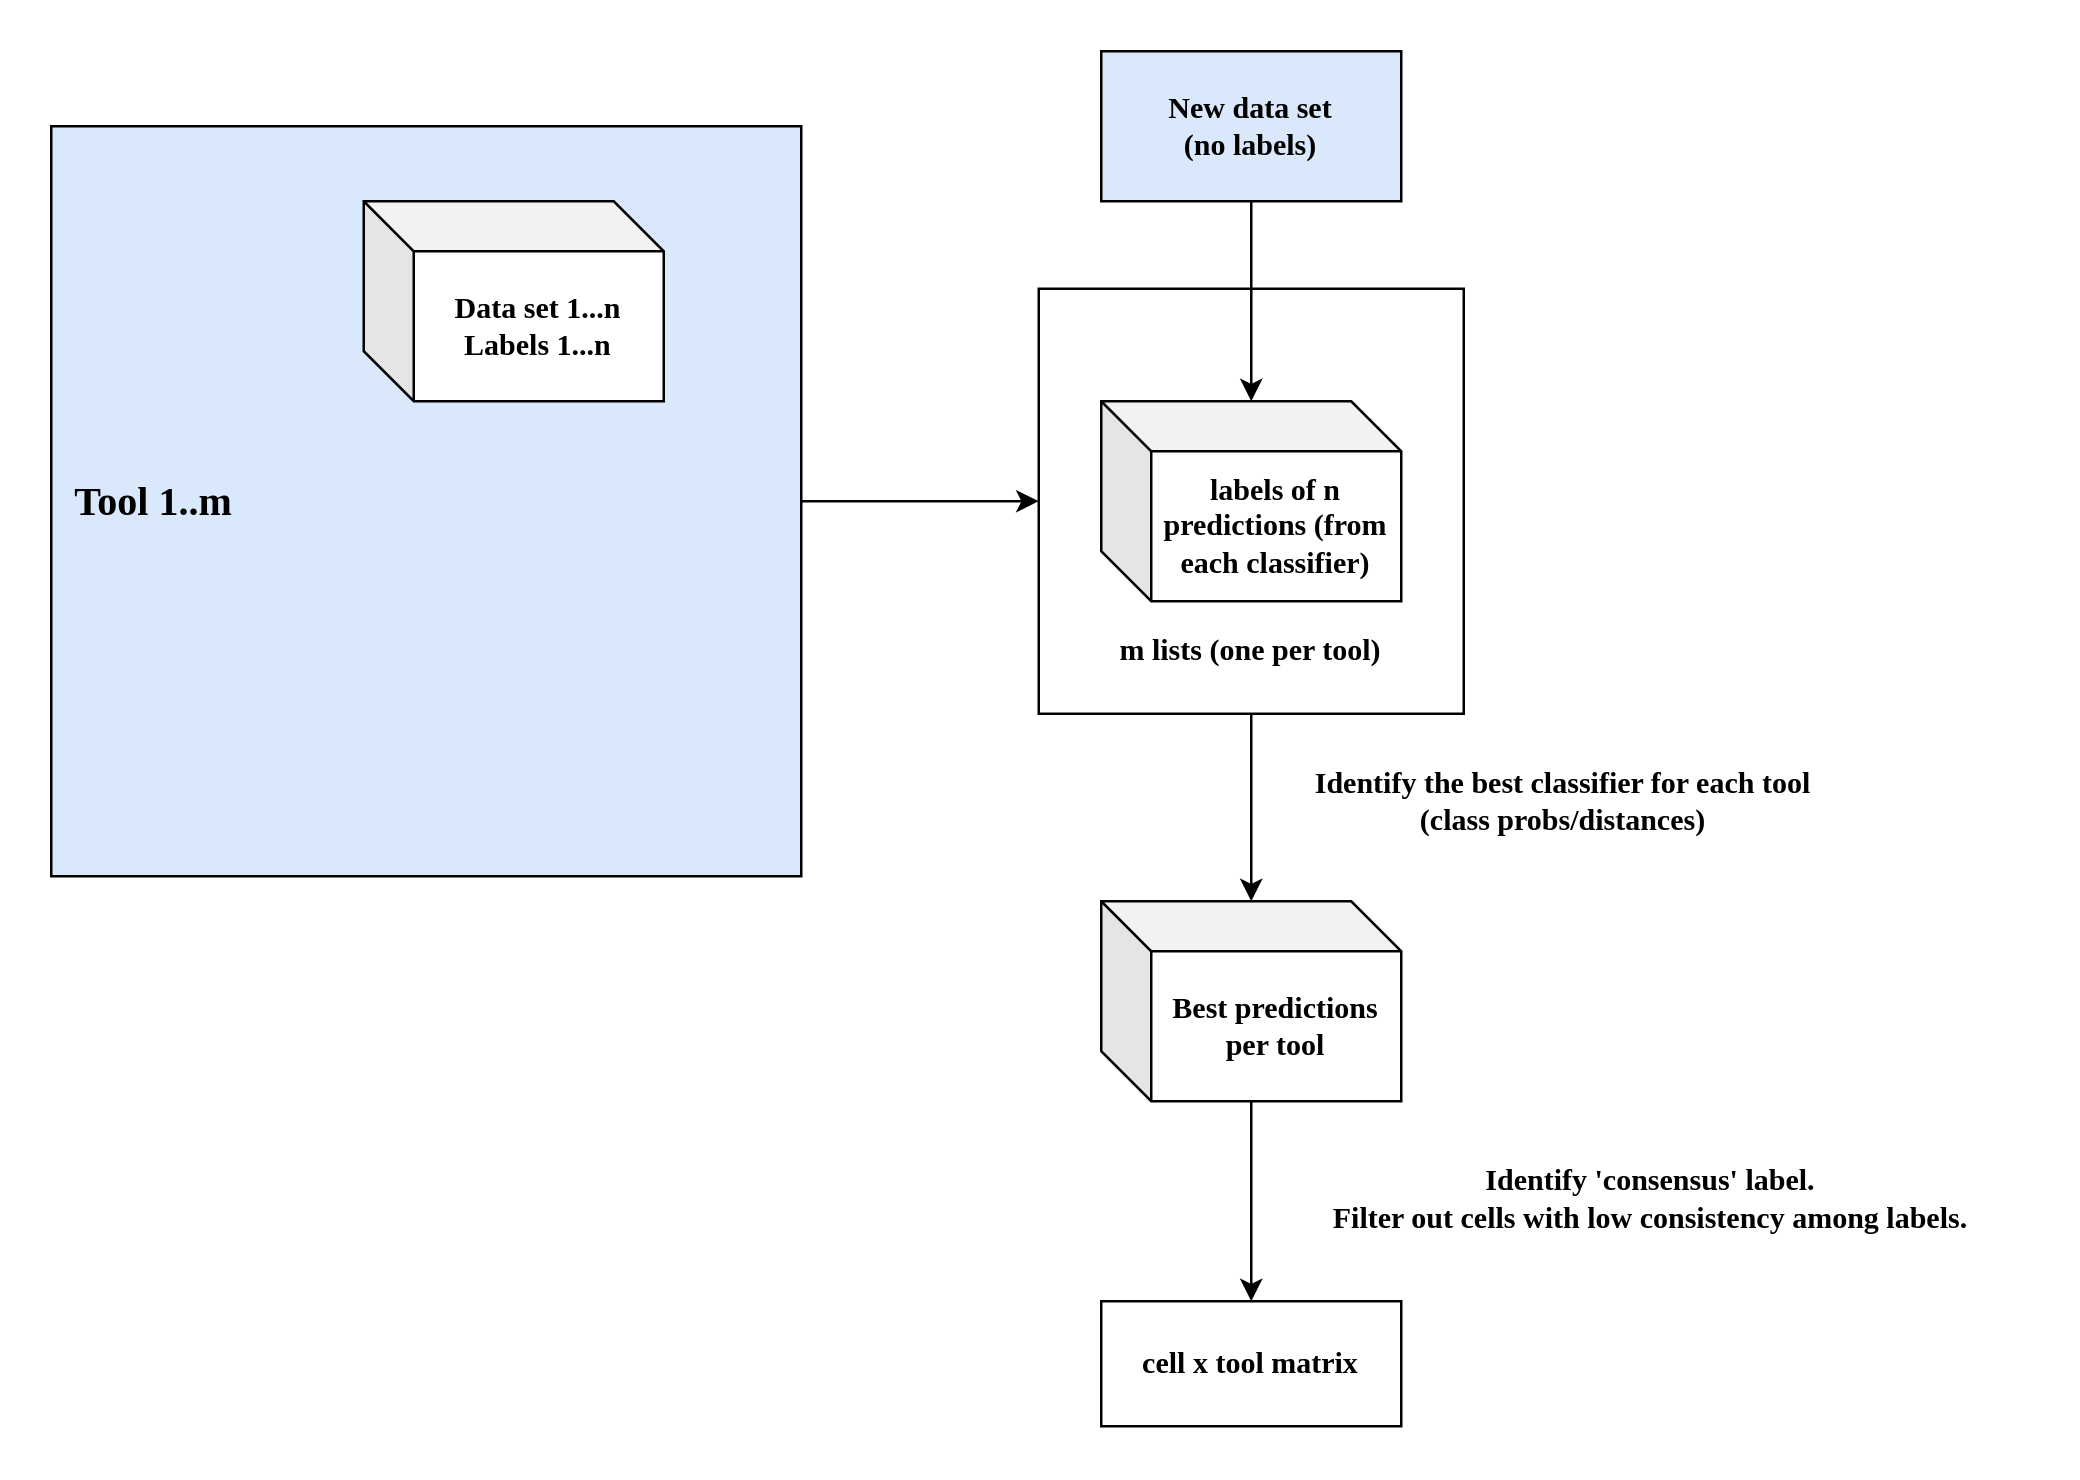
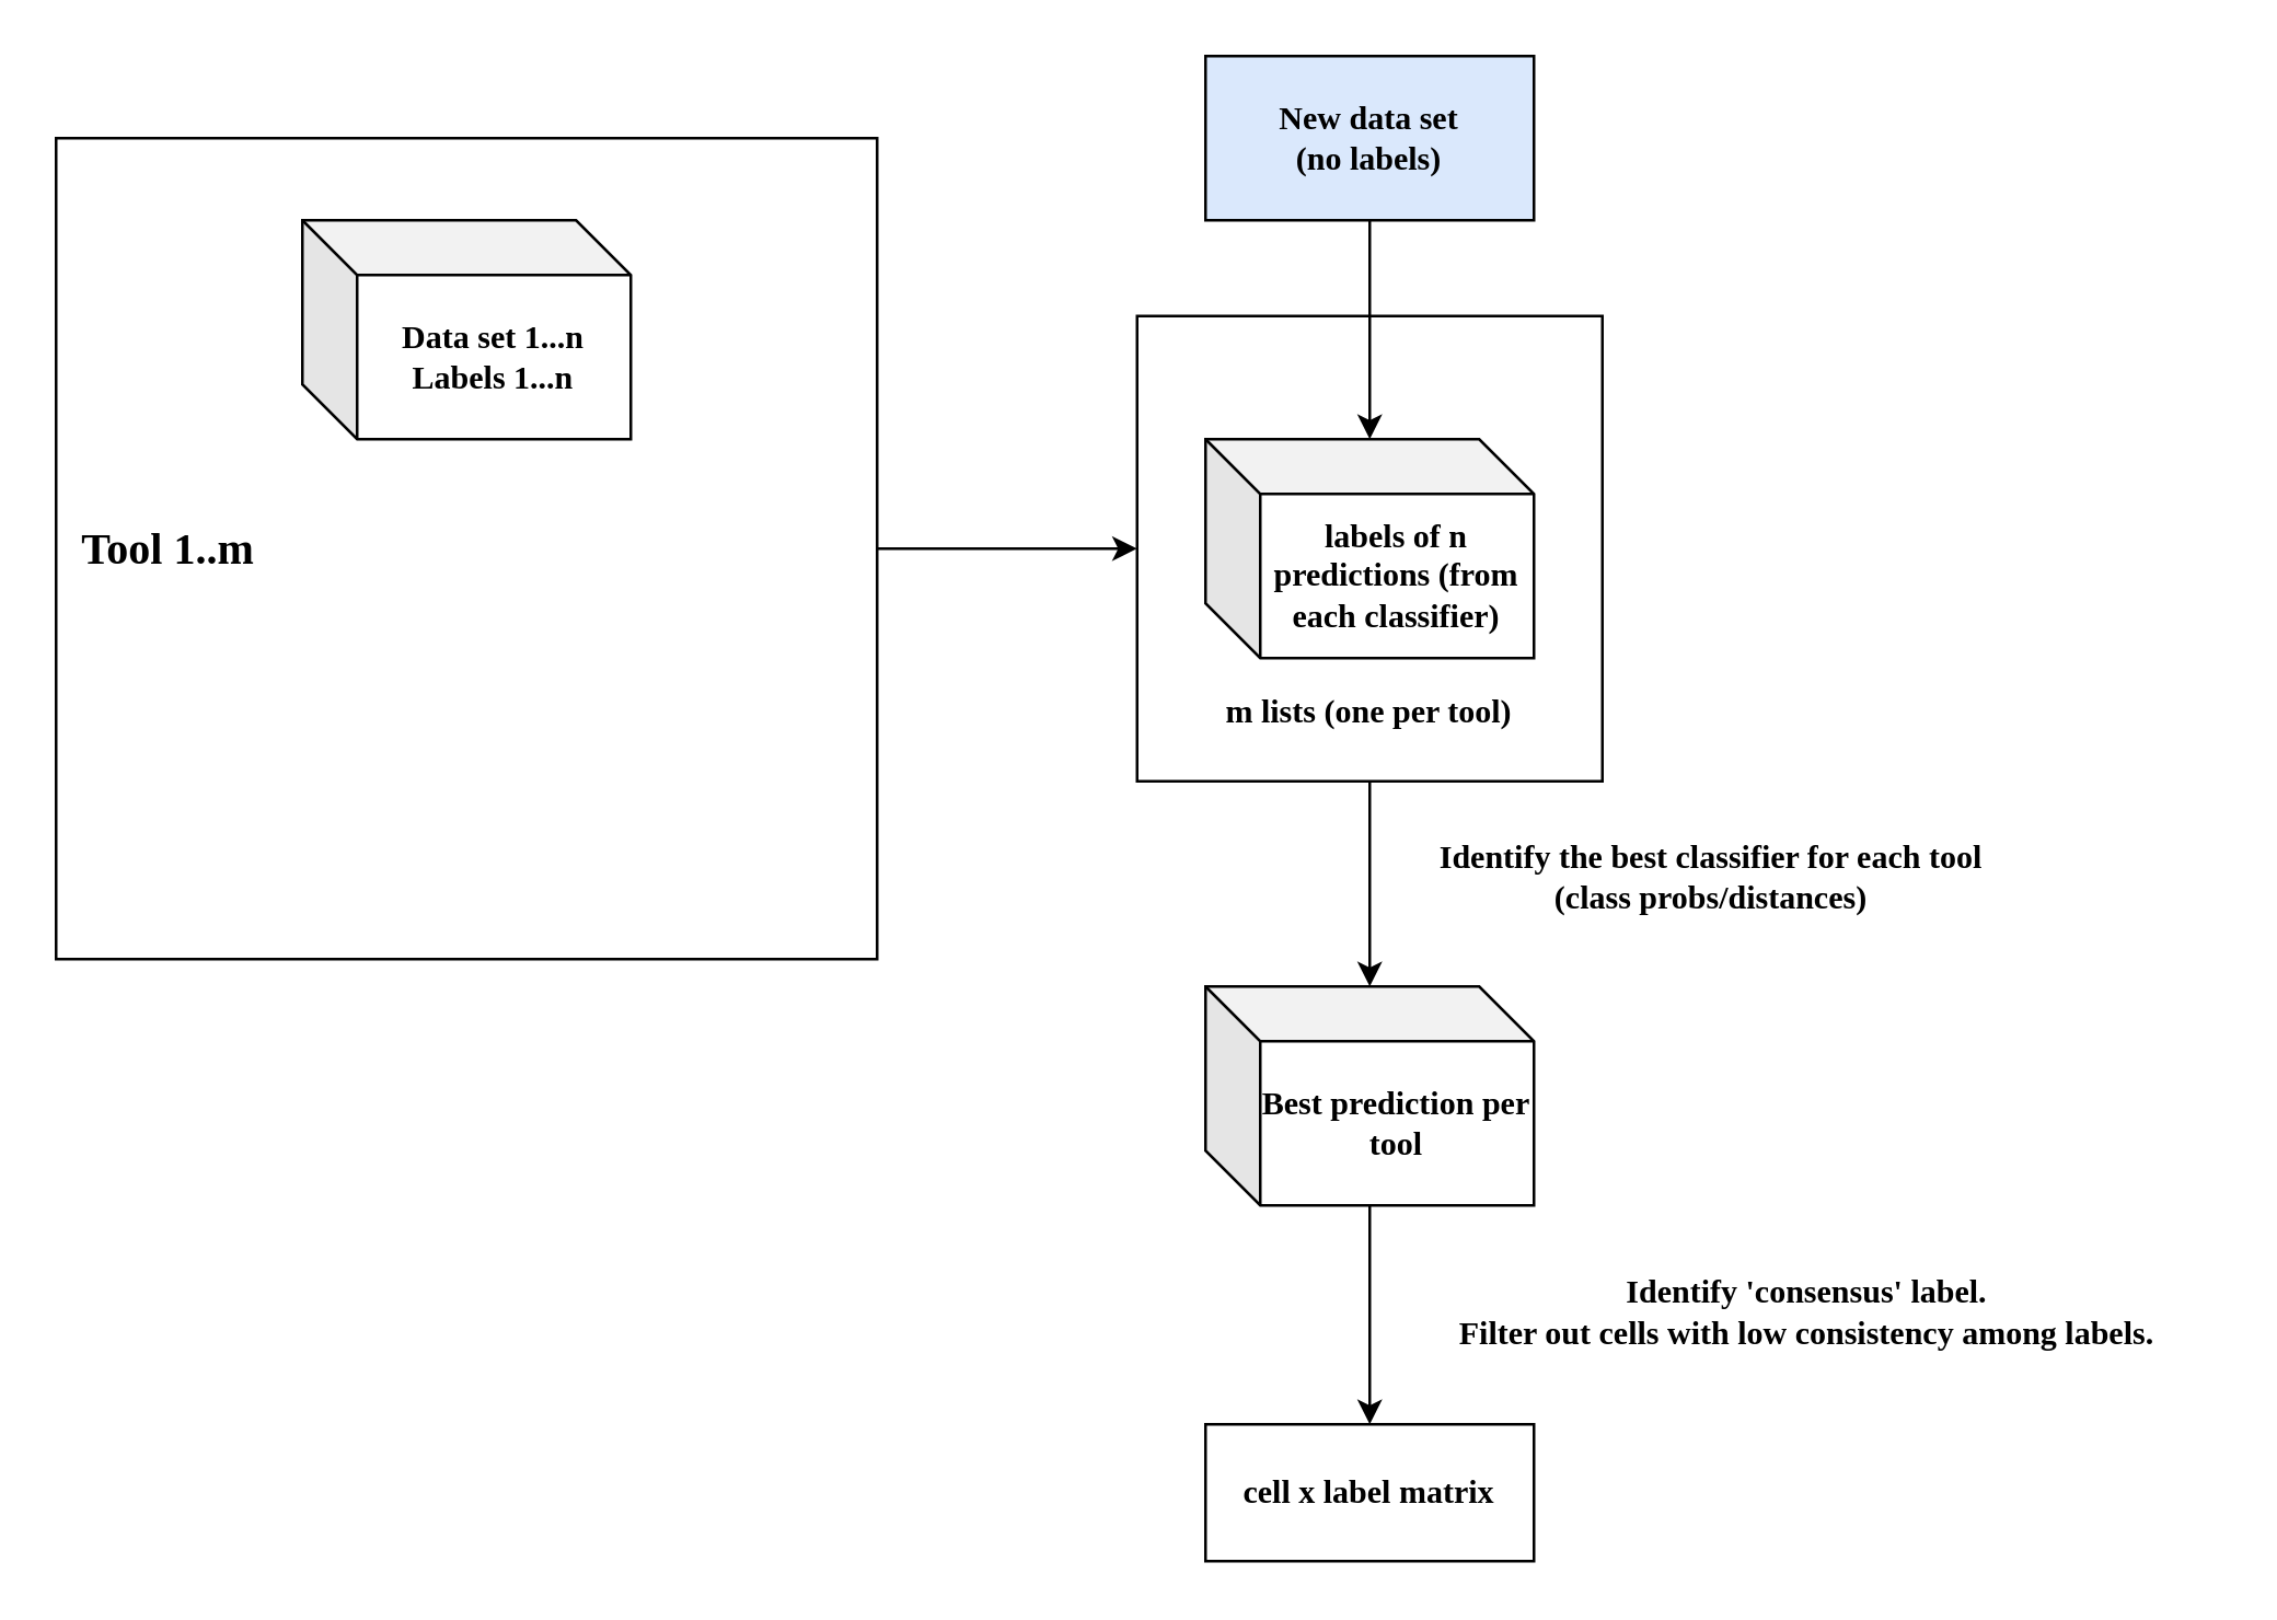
  <mxCell id="0" />
  <mxCell id="1" parent="0" />
  <mxCell id="2" value="" style="whiteSpace=wrap;html=1;aspect=fixed;align=left;" vertex="1" parent="1"><mxGeometry x="415" y="115" width="170" height="170" as="geometry" /></mxCell>
- <mxCell id="3" value="&lt;font style=&quot;font-size: 16px&quot; face=&quot;Verdana&quot;&gt;&lt;b&gt;&amp;nbsp; Tool 1..m&lt;/b&gt;&lt;/font&gt;" style="whiteSpace=wrap;html=1;aspect=fixed;align=left;fillColor=#dae8fc;" vertex="1" parent="1"><mxGeometry x="20" y="50" width="300" height="300" as="geometry" /></mxCell>
- <mxCell id="4" value="&lt;font face=&quot;Verdana&quot;&gt;&lt;b&gt;Data set 1...n&lt;br&gt;Labels 1...n&lt;/b&gt;&lt;/font&gt;" style="shape=cube;whiteSpace=wrap;html=1;boundedLbl=1;backgroundOutline=1;darkOpacity=0.05;darkOpacity2=0.1;" vertex="1" parent="1"><mxGeometry x="145" y="80" width="120" height="80" as="geometry" /></mxCell>
+ <mxCell id="3" value="&lt;font style=&quot;font-size: 16px&quot; face=&quot;Verdana&quot;&gt;&lt;b&gt;&amp;nbsp; Tool 1..m&lt;/b&gt;&lt;/font&gt;" style="whiteSpace=wrap;html=1;aspect=fixed;align=left;" vertex="1" parent="1"><mxGeometry x="20" y="50" width="300" height="300" as="geometry" /></mxCell>
+ <mxCell id="4" value="&lt;font face=&quot;Verdana&quot;&gt;&lt;b&gt;Data set 1...n&lt;br&gt;Labels 1...n&lt;/b&gt;&lt;/font&gt;" style="shape=cube;whiteSpace=wrap;html=1;boundedLbl=1;backgroundOutline=1;darkOpacity=0.05;darkOpacity2=0.1;" vertex="1" parent="1"><mxGeometry x="110" y="80" width="120" height="80" as="geometry" /></mxCell>
  <mxCell id="5" value="" style="edgeStyle=orthogonalEdgeStyle;rounded=0;orthogonalLoop=1;jettySize=auto;html=1;" edge="1" parent="1" source="6"><mxGeometry relative="1" as="geometry"><mxPoint x="500" y="160" as="targetPoint" /></mxGeometry></mxCell>
  <mxCell id="6" value="&lt;b&gt;&lt;font face=&quot;Verdana&quot;&gt;New data set &lt;br&gt;(no labels)&lt;/font&gt;&lt;/b&gt;" style="rounded=0;whiteSpace=wrap;html=1;fillColor=#dae8fc;" vertex="1" parent="1"><mxGeometry x="440" y="20" width="120" height="60" as="geometry" /></mxCell>
  <mxCell id="7" value="&lt;b&gt;&lt;font face=&quot;Verdana&quot;&gt;labels of n predictions (from each classifier)&lt;/font&gt;&lt;/b&gt;" style="shape=cube;whiteSpace=wrap;html=1;boundedLbl=1;backgroundOutline=1;darkOpacity=0.05;darkOpacity2=0.1;" vertex="1" parent="1"><mxGeometry x="440" y="160" width="120" height="80" as="geometry" /></mxCell>
  <mxCell id="8" value="&lt;b&gt;&lt;font face=&quot;Verdana&quot;&gt;m lists (one per tool)&lt;/font&gt;&lt;/b&gt;" style="text;html=1;strokeColor=none;fillColor=none;align=center;verticalAlign=middle;whiteSpace=wrap;rounded=0;" vertex="1" parent="1"><mxGeometry x="420" y="250" width="160" height="20" as="geometry" /></mxCell>
  <mxCell id="9" value="" style="endArrow=classic;html=1;entryX=0;entryY=0.5;entryDx=0;entryDy=0;exitX=1;exitY=0.5;exitDx=0;exitDy=0;" edge="1" parent="1" source="3" target="2"><mxGeometry width="50" height="50" relative="1" as="geometry"><mxPoint x="20" y="360" as="sourcePoint" /><mxPoint x="70" y="310" as="targetPoint" /></mxGeometry></mxCell>
  <mxCell id="10" value="&lt;font face=&quot;Verdana&quot;&gt;&lt;b&gt;Identify the best classifier for each tool (class probs/distances)&lt;/b&gt;&lt;/font&gt;" style="text;html=1;strokeColor=none;fillColor=none;align=center;verticalAlign=middle;whiteSpace=wrap;rounded=0;" vertex="1" parent="1"><mxGeometry x="510" y="300" width="230" height="40" as="geometry" /></mxCell>
  <mxCell id="11" value="" style="endArrow=classic;html=1;exitX=0.5;exitY=1;exitDx=0;exitDy=0;" edge="1" parent="1" source="2"><mxGeometry width="50" height="50" relative="1" as="geometry"><mxPoint x="480" y="330" as="sourcePoint" /><mxPoint x="500" y="360" as="targetPoint" /></mxGeometry></mxCell>
  <mxCell id="12" value="" style="edgeStyle=orthogonalEdgeStyle;rounded=0;orthogonalLoop=1;jettySize=auto;html=1;" edge="1" parent="1" source="13"><mxGeometry relative="1" as="geometry"><mxPoint x="500" y="520" as="targetPoint" /></mxGeometry></mxCell>
- <mxCell id="13" value="&lt;b&gt;&lt;font face=&quot;Verdana&quot;&gt;Best predictions per tool&lt;/font&gt;&lt;/b&gt;" style="shape=cube;whiteSpace=wrap;html=1;boundedLbl=1;backgroundOutline=1;darkOpacity=0.05;darkOpacity2=0.1;" vertex="1" parent="1"><mxGeometry x="440" y="360" width="120" height="80" as="geometry" /></mxCell>
- <mxCell id="14" value="&lt;b&gt;&lt;font face=&quot;Verdana&quot;&gt;cell x tool matrix&lt;/font&gt;&lt;/b&gt;" style="rounded=0;whiteSpace=wrap;html=1;" vertex="1" parent="1"><mxGeometry x="440" y="520" width="120" height="50" as="geometry" /></mxCell>
+ <mxCell id="13" value="&lt;b&gt;&lt;font face=&quot;Verdana&quot;&gt;Best prediction per tool&lt;/font&gt;&lt;/b&gt;" style="shape=cube;whiteSpace=wrap;html=1;boundedLbl=1;backgroundOutline=1;darkOpacity=0.05;darkOpacity2=0.1;" vertex="1" parent="1"><mxGeometry x="440" y="360" width="120" height="80" as="geometry" /></mxCell>
+ <mxCell id="14" value="&lt;b&gt;&lt;font face=&quot;Verdana&quot;&gt;cell x label matrix&lt;/font&gt;&lt;/b&gt;" style="rounded=0;whiteSpace=wrap;html=1;" vertex="1" parent="1"><mxGeometry x="440" y="520" width="120" height="50" as="geometry" /></mxCell>
  <mxCell id="15" value="&lt;b&gt;&lt;font face=&quot;Verdana&quot;&gt;Identify 'consensus' label. &lt;br&gt;Filter out cells with low consistency among labels.&lt;/font&gt;&lt;/b&gt;" style="text;html=1;strokeColor=none;fillColor=none;align=center;verticalAlign=middle;whiteSpace=wrap;rounded=0;" vertex="1" parent="1"><mxGeometry x="510" y="450" width="300" height="57.5" as="geometry" /></mxCell>
